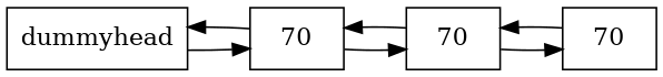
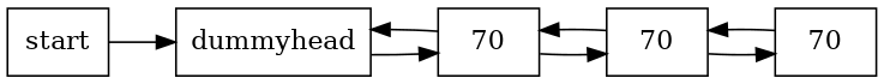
  digraph {
    rankdir=LR
    node [shape=record]
+   n1 [label=start]
    dummyhead
    n3 [label=70]
    n4 [label=70]
    n5 [label=70]
+   n1 -> dummyhead
    dummyhead -> n3
    n3 -> dummyhead
    n3 -> n4
    n4 -> n3
    n4 -> n5
    n5 -> n4
  }
